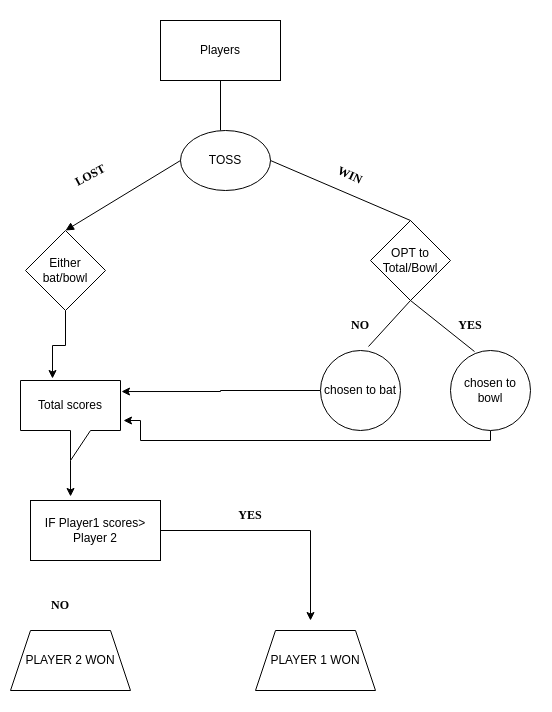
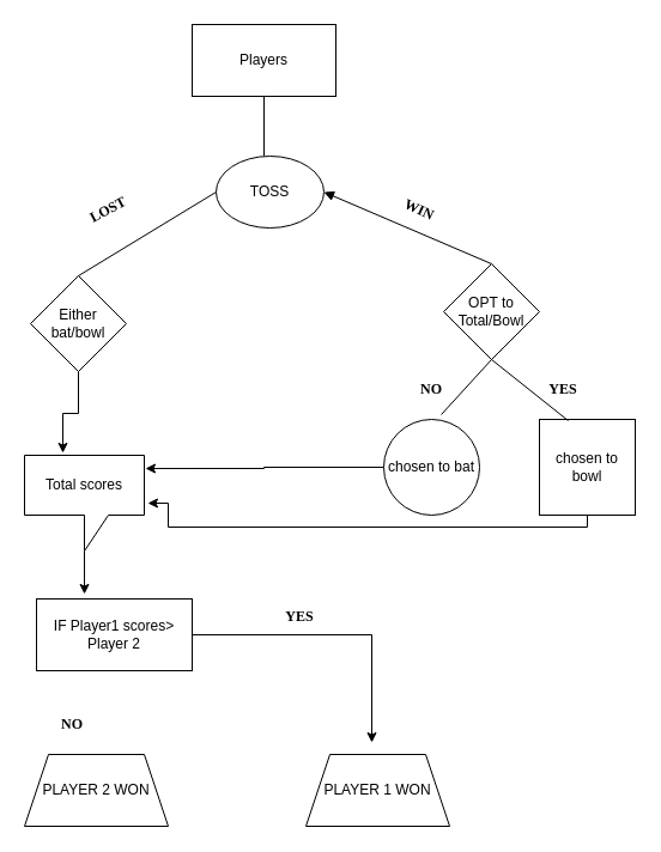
  <mxCell id="0" />
  <mxCell id="1" parent="0" />
  <mxCell id="2" value="Players" style="rounded=0;whiteSpace=wrap;html=1;" vertex="1" parent="1"><mxGeometry x="160" y="20" width="120" height="60" as="geometry" /></mxCell>
  <mxCell id="3" value="" style="endArrow=none;html=1;rounded=0;entryX=0.5;entryY=1;entryDx=0;entryDy=0;" edge="1" parent="1" target="2"><mxGeometry width="50" height="50" relative="1" as="geometry"><mxPoint x="220" y="130" as="sourcePoint" /><mxPoint x="280" y="230" as="targetPoint" /></mxGeometry></mxCell>
  <mxCell id="4" value="TOSS" style="ellipse;whiteSpace=wrap;html=1;" vertex="1" parent="1"><mxGeometry x="180" y="130" width="90" height="60" as="geometry" /></mxCell>
  <mxCell id="5" style="edgeStyle=orthogonalEdgeStyle;rounded=0;orthogonalLoop=1;jettySize=auto;html=1;exitX=0.5;exitY=1;exitDx=0;exitDy=0;entryX=0.32;entryY=-0.025;entryDx=0;entryDy=0;entryPerimeter=0;" edge="1" parent="1" source="6" target="16"><mxGeometry relative="1" as="geometry" /></mxCell>
  <mxCell id="6" value="Either bat/bowl" style="rhombus;whiteSpace=wrap;html=1;" vertex="1" parent="1"><mxGeometry x="25" y="230" width="80" height="80" as="geometry" /></mxCell>
  <mxCell id="7" value="OPT to Total/Bowl" style="rhombus;whiteSpace=wrap;html=1;" vertex="1" parent="1"><mxGeometry x="370" y="220" width="80" height="80" as="geometry" /></mxCell>
- <mxCell id="8" value="" style="endArrow=none;html=1;rounded=0;entryX=1;entryY=0.5;entryDx=0;entryDy=0;exitX=0.5;exitY=0;exitDx=0;exitDy=0;" edge="1" parent="1" source="7" target="4"><mxGeometry width="50" height="50" relative="1" as="geometry"><mxPoint x="230" y="280" as="sourcePoint" /><mxPoint x="280" y="230" as="targetPoint" /></mxGeometry></mxCell>
- <mxCell id="9" value="" style="endArrow=block;html=1;rounded=0;entryX=0.5;entryY=0;entryDx=0;entryDy=0;exitX=0;exitY=0.5;exitDx=0;exitDy=0;" edge="1" parent="1" source="4" target="6"><mxGeometry width="50" height="50" relative="1" as="geometry"><mxPoint x="210" y="300" as="sourcePoint" /><mxPoint x="70" y="240" as="targetPoint" /></mxGeometry></mxCell>
+ <mxCell id="8" value="" style="endArrow=block;html=1;rounded=0;entryX=1;entryY=0.5;entryDx=0;entryDy=0;exitX=0.5;exitY=0;exitDx=0;exitDy=0;" edge="1" parent="1" source="7" target="4"><mxGeometry width="50" height="50" relative="1" as="geometry"><mxPoint x="230" y="280" as="sourcePoint" /><mxPoint x="280" y="230" as="targetPoint" /></mxGeometry></mxCell>
+ <mxCell id="9" value="" style="endArrow=none;html=1;rounded=0;entryX=0.5;entryY=0;entryDx=0;entryDy=0;exitX=0;exitY=0.5;exitDx=0;exitDy=0;" edge="1" parent="1" source="4" target="6"><mxGeometry width="50" height="50" relative="1" as="geometry"><mxPoint x="210" y="300" as="sourcePoint" /><mxPoint x="70" y="240" as="targetPoint" /></mxGeometry></mxCell>
  <mxCell id="10" style="edgeStyle=orthogonalEdgeStyle;rounded=0;orthogonalLoop=1;jettySize=auto;html=1;exitX=0;exitY=0.5;exitDx=0;exitDy=0;entryX=1.01;entryY=0.138;entryDx=0;entryDy=0;entryPerimeter=0;" edge="1" parent="1" source="11" target="16"><mxGeometry relative="1" as="geometry" /></mxCell>
  <mxCell id="11" value="chosen to bat" style="ellipse;whiteSpace=wrap;html=1;aspect=fixed;" vertex="1" parent="1"><mxGeometry x="320" y="350" width="80" height="80" as="geometry" /></mxCell>
  <mxCell id="12" style="edgeStyle=orthogonalEdgeStyle;rounded=0;orthogonalLoop=1;jettySize=auto;html=1;exitX=0.5;exitY=1;exitDx=0;exitDy=0;entryX=1.03;entryY=0.5;entryDx=0;entryDy=0;entryPerimeter=0;" edge="1" parent="1" source="13" target="16"><mxGeometry relative="1" as="geometry"><mxPoint x="130" y="420" as="targetPoint" /><Array as="points"><mxPoint x="490" y="440" /><mxPoint x="140" y="440" /><mxPoint x="140" y="420" /></Array></mxGeometry></mxCell>
- <mxCell id="13" value="chosen to bowl" style="ellipse;whiteSpace=wrap;html=1;aspect=fixed;" vertex="1" parent="1"><mxGeometry x="450" y="350" width="80" height="80" as="geometry" /></mxCell>
+ <mxCell id="13" value="chosen to bowl" style="whiteSpace=wrap;html=1;aspect=fixed;rounded=0;" vertex="1" parent="1"><mxGeometry x="450" y="350" width="80" height="80" as="geometry" /></mxCell>
  <mxCell id="14" value="" style="endArrow=none;html=1;rounded=0;exitX=0.6;exitY=-0.05;exitDx=0;exitDy=0;exitPerimeter=0;entryX=0.3;entryY=0.013;entryDx=0;entryDy=0;entryPerimeter=0;" edge="1" parent="1" source="11" target="13"><mxGeometry width="50" height="50" relative="1" as="geometry"><mxPoint x="230" y="330" as="sourcePoint" /><mxPoint x="410" y="300" as="targetPoint" /><Array as="points"><mxPoint x="410" y="300" /></Array></mxGeometry></mxCell>
  <mxCell id="15" style="edgeStyle=orthogonalEdgeStyle;rounded=0;orthogonalLoop=1;jettySize=auto;html=1;exitX=0;exitY=0;exitDx=50;exitDy=80;exitPerimeter=0;entryX=0.308;entryY=-0.067;entryDx=0;entryDy=0;entryPerimeter=0;" edge="1" parent="1" source="16" target="19"><mxGeometry relative="1" as="geometry" /></mxCell>
  <mxCell id="16" value="Total scores" style="shape=callout;whiteSpace=wrap;html=1;perimeter=calloutPerimeter;" vertex="1" parent="1"><mxGeometry x="20" y="380" width="100" height="80" as="geometry" /></mxCell>
- <mxCell id="17" value="PLAYER 2 WON" style="shape=trapezoid;perimeter=trapezoidPerimeter;whiteSpace=wrap;html=1;fixedSize=1;" vertex="1" parent="1"><mxGeometry x="10" y="630" width="120" height="60" as="geometry" /></mxCell>
+ <mxCell id="17" value="PLAYER 2 WON" style="shape=trapezoid;perimeter=trapezoidPerimeter;whiteSpace=wrap;html=1;fixedSize=1;" vertex="1" parent="1"><mxGeometry x="20" y="630" width="120" height="60" as="geometry" /></mxCell>
  <mxCell id="18" value="PLAYER 1 WON" style="shape=trapezoid;perimeter=trapezoidPerimeter;whiteSpace=wrap;html=1;fixedSize=1;" vertex="1" parent="1"><mxGeometry x="255" y="630" width="120" height="60" as="geometry" /></mxCell>
  <mxCell id="19" value="IF Player1 scores&amp;gt;&lt;br&gt;Player 2" style="rounded=0;whiteSpace=wrap;html=1;" vertex="1" parent="1"><mxGeometry x="30" y="500" width="130" height="60" as="geometry" /></mxCell>
  <mxCell id="20" value="" style="endArrow=classic;html=1;rounded=0;" edge="1" parent="1"><mxGeometry width="50" height="50" relative="1" as="geometry"><mxPoint x="160" y="530" as="sourcePoint" /><mxPoint x="310" y="620" as="targetPoint" /><Array as="points"><mxPoint x="310" y="530" /></Array></mxGeometry></mxCell>
  <mxCell id="21" value="&lt;font face=&quot;Verdana&quot;&gt;&lt;b&gt;YES&lt;br&gt;&lt;/b&gt;&lt;/font&gt;" style="text;html=1;strokeColor=none;fillColor=none;align=center;verticalAlign=middle;whiteSpace=wrap;rounded=0;" vertex="1" parent="1"><mxGeometry x="220" y="500" width="60" height="30" as="geometry" /></mxCell>
  <mxCell id="22" value="&lt;font face=&quot;Verdana&quot;&gt;&lt;b&gt;WIN&lt;br&gt;&lt;/b&gt;&lt;/font&gt;" style="text;html=1;strokeColor=none;fillColor=none;align=center;verticalAlign=middle;whiteSpace=wrap;rounded=0;rotation=25;" vertex="1" parent="1"><mxGeometry x="320" y="160" width="60" height="30" as="geometry" /></mxCell>
  <mxCell id="23" value="&lt;font face=&quot;Verdana&quot;&gt;&lt;b&gt;NO&lt;br&gt;&lt;/b&gt;&lt;/font&gt;" style="text;html=1;strokeColor=none;fillColor=none;align=center;verticalAlign=middle;whiteSpace=wrap;rounded=0;" vertex="1" parent="1"><mxGeometry x="30" y="590" width="60" height="30" as="geometry" /></mxCell>
  <mxCell id="24" value="&lt;b&gt;YES&lt;br&gt;&lt;/b&gt;" style="text;html=1;strokeColor=none;fillColor=none;align=center;verticalAlign=middle;whiteSpace=wrap;rounded=0;fontFamily=Verdana;" vertex="1" parent="1"><mxGeometry x="440" y="310" width="60" height="30" as="geometry" /></mxCell>
  <mxCell id="25" value="&lt;b&gt;NO&lt;br&gt;&lt;/b&gt;" style="text;html=1;strokeColor=none;fillColor=none;align=center;verticalAlign=middle;whiteSpace=wrap;rounded=0;fontFamily=Verdana;" vertex="1" parent="1"><mxGeometry x="330" y="310" width="60" height="30" as="geometry" /></mxCell>
  <mxCell id="26" value="LOST" style="text;html=1;strokeColor=none;fillColor=none;align=center;verticalAlign=middle;whiteSpace=wrap;rounded=0;fontFamily=Verdana;fontStyle=1;rotation=-28;" vertex="1" parent="1"><mxGeometry x="60" y="160" width="60" height="30" as="geometry" /></mxCell>
